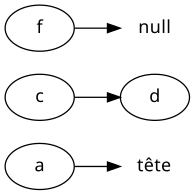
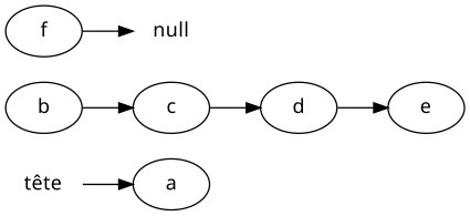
  digraph {
    rankdir=LR
    node [fontname=Courrier]
    n1 [label="tête" shape=plaintext]
    n2 [label=a]
+   n3 [label=b]
    n4 [label=c]
    n5 [label=d]
+   n6 [label=e]
    n7 [label=f]
    n8 [label=null shape=plaintext]
-   n2 -> n1
+   n1 -> n2
+   n3 -> n4
    n4 -> n5
+   n5 -> n6
    n7 -> n8
  }
